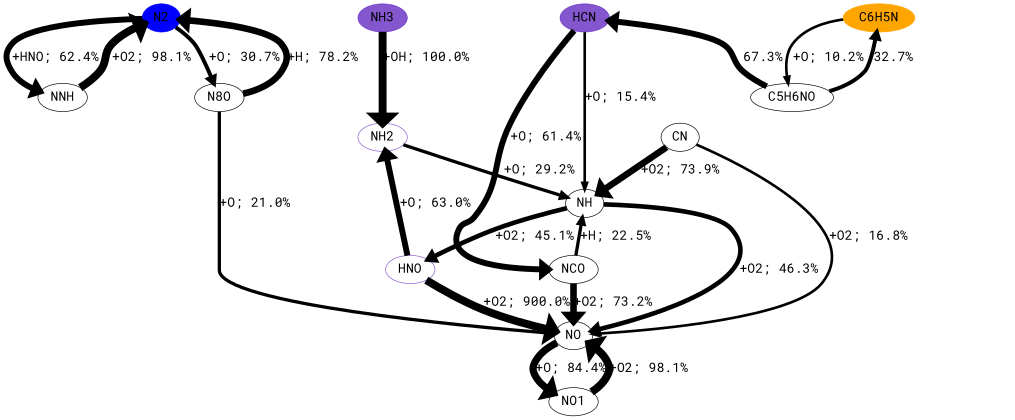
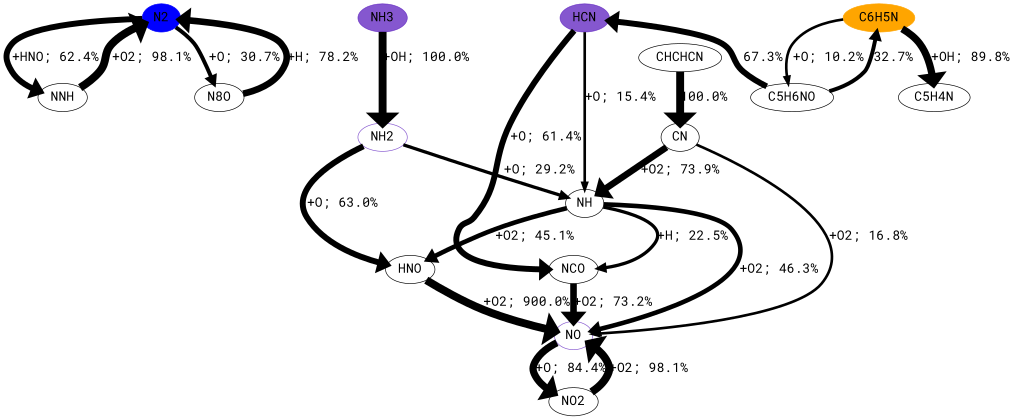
  digraph {
    b="0,0,1558,558"
    fontname="Roboto Mono"
    rankdir=TB
    node [fontname="Roboto Mono" fontsize=20]
    edge [fontcolor=black fontname="Roboto Mono" fontsize=20 penwidth=12]
    N2 [color=blue fillcolor=blue style=filled]
    NH3 [color="#500dbab1" fillcolor="#500dbab1" style=filled]
    n3 [color=orange fillcolor=orange label=C6H5N style=filled]
    HCN [color="#500dbab1" fillcolor="#500dbab1" style=filled]
    NNH
    n6 [label=N8O]
    NH2 [color="#500dbab1"]
+   C5H4N
    n9 [label=C5H6NO]
    NH
    NCO
-   NO
-   NO2 [label=NO1]
-   HNO [color="#500dbab1"]
+   NO [color="#500dbab1"]
+   NO2
+   HNO
+   CHCHCN
    CN
    subgraph sub_1 {
      rank=source
      N2
      NH3
      n3
      HCN
    }
    N2 -> NNH [label="+HNO; 62.4%" penwidth=9]
    N2 -> n6 [label="+O; 30.7%" penwidth=6]
    NH3 -> NH2 [label="+OH; 100.0%"]
+   n3 -> C5H4N [label="+OH; 89.8%" penwidth=11]
    n3 -> n9 [label="+O; 10.2%" penwidth=4]
    HCN -> NH [label="+O; 15.4%" penwidth=4]
    HCN -> NCO [label="+O; 61.4%" penwidth=9]
    NNH -> N2 [label="+O2; 98.1%"]
    n6 -> N2 [label="+H; 78.2%" penwidth=10]
-   n6 -> NO [label="+O; 21.0%" penwidth=5]
    NH2 -> NH [label="+O; 29.2%" penwidth=5]
-   HNO -> NH2 [label="+O; 63.0%" penwidth=9]
+   NH2 -> HNO [label="+O; 63.0%" penwidth=9]
    n9 -> n3 [label="32.7%" penwidth=6]
    n9 -> HCN [label="67.3%" penwidth=9]
    NH -> NO [label="+O2; 46.3%" penwidth=7]
    NH -> HNO [label="+O2; 45.1%" penwidth=7]
-   NCO -> NH [label="+H; 22.5%" penwidth=5]
+   NH -> NCO [label="+H; 22.5%" penwidth=5]
    NCO -> NO [label="+O2; 73.2%" penwidth=10]
    NO -> NO2 [label="+O; 84.4%" penwidth=11]
    NO2 -> NO [label="+O2; 98.1%"]
    HNO -> NO [label="+O2; 900.0%"]
+   CHCHCN -> CN [label="100.0%"]
    CN -> NH [label="+O2; 73.9%" penwidth=10]
    CN -> NO [label="+O2; 16.8%" penwidth=4]
  }
